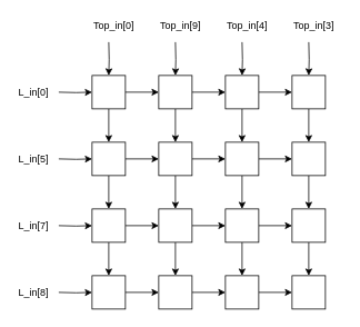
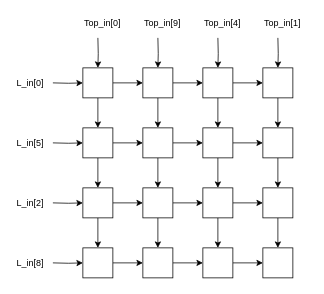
  <mxCell id="0" />
  <mxCell id="1" parent="0" />
  <mxCell id="2" style="edgeStyle=orthogonalEdgeStyle;rounded=0;orthogonalLoop=1;jettySize=auto;html=1;exitX=1;exitY=0.5;exitDx=0;exitDy=0;entryX=0;entryY=0.5;entryDx=0;entryDy=0;" edge="1" parent="1" source="6" target="10"><mxGeometry relative="1" as="geometry" /></mxCell>
  <mxCell id="3" value="" style="edgeStyle=orthogonalEdgeStyle;rounded=0;orthogonalLoop=1;jettySize=auto;html=1;" edge="1" parent="1" source="6" target="21"><mxGeometry relative="1" as="geometry" /></mxCell>
  <mxCell id="4" style="edgeStyle=orthogonalEdgeStyle;rounded=0;orthogonalLoop=1;jettySize=auto;html=1;exitX=0;exitY=0.5;exitDx=0;exitDy=0;entryX=0;entryY=0.5;entryDx=0;entryDy=0;" edge="1" parent="1" target="6"><mxGeometry relative="1" as="geometry"><mxPoint x="70" y="110" as="sourcePoint" /></mxGeometry></mxCell>
  <mxCell id="5" style="edgeStyle=orthogonalEdgeStyle;rounded=0;orthogonalLoop=1;jettySize=auto;html=1;exitX=0.5;exitY=0;exitDx=0;exitDy=0;entryX=0.5;entryY=0;entryDx=0;entryDy=0;" edge="1" parent="1" target="6"><mxGeometry relative="1" as="geometry"><mxPoint x="130" y="50" as="sourcePoint" /></mxGeometry></mxCell>
  <mxCell id="6" value="" style="rounded=0;whiteSpace=wrap;html=1;" vertex="1" parent="1"><mxGeometry x="110" y="90" width="40" height="40" as="geometry" /></mxCell>
  <mxCell id="7" style="edgeStyle=orthogonalEdgeStyle;rounded=0;orthogonalLoop=1;jettySize=auto;html=1;exitX=1;exitY=0.5;exitDx=0;exitDy=0;entryX=0;entryY=0.5;entryDx=0;entryDy=0;" edge="1" parent="1" source="10" target="14"><mxGeometry relative="1" as="geometry" /></mxCell>
  <mxCell id="8" style="edgeStyle=orthogonalEdgeStyle;rounded=0;orthogonalLoop=1;jettySize=auto;html=1;exitX=0.5;exitY=1;exitDx=0;exitDy=0;entryX=0.5;entryY=0;entryDx=0;entryDy=0;" edge="1" parent="1" source="10" target="24"><mxGeometry relative="1" as="geometry" /></mxCell>
  <mxCell id="9" style="edgeStyle=orthogonalEdgeStyle;rounded=0;orthogonalLoop=1;jettySize=auto;html=1;exitX=0.5;exitY=0;exitDx=0;exitDy=0;entryX=0.5;entryY=0;entryDx=0;entryDy=0;" edge="1" parent="1" target="10"><mxGeometry relative="1" as="geometry"><mxPoint x="210" y="50" as="sourcePoint" /></mxGeometry></mxCell>
  <mxCell id="10" value="" style="rounded=0;whiteSpace=wrap;html=1;" vertex="1" parent="1"><mxGeometry x="190" y="90" width="40" height="40" as="geometry" /></mxCell>
  <mxCell id="11" style="edgeStyle=orthogonalEdgeStyle;rounded=0;orthogonalLoop=1;jettySize=auto;html=1;exitX=1;exitY=0.5;exitDx=0;exitDy=0;entryX=0;entryY=0.5;entryDx=0;entryDy=0;" edge="1" parent="1" source="14" target="17"><mxGeometry relative="1" as="geometry" /></mxCell>
  <mxCell id="12" style="edgeStyle=orthogonalEdgeStyle;rounded=0;orthogonalLoop=1;jettySize=auto;html=1;exitX=0.5;exitY=1;exitDx=0;exitDy=0;entryX=0.5;entryY=0;entryDx=0;entryDy=0;" edge="1" parent="1" source="14" target="27"><mxGeometry relative="1" as="geometry" /></mxCell>
  <mxCell id="13" style="edgeStyle=orthogonalEdgeStyle;rounded=0;orthogonalLoop=1;jettySize=auto;html=1;exitX=0.5;exitY=0;exitDx=0;exitDy=0;entryX=0.5;entryY=0;entryDx=0;entryDy=0;" edge="1" parent="1" target="14"><mxGeometry relative="1" as="geometry"><mxPoint x="290" y="50" as="sourcePoint" /></mxGeometry></mxCell>
  <mxCell id="14" value="" style="rounded=0;whiteSpace=wrap;html=1;" vertex="1" parent="1"><mxGeometry x="270" y="90" width="40" height="40" as="geometry" /></mxCell>
  <mxCell id="15" style="edgeStyle=orthogonalEdgeStyle;rounded=0;orthogonalLoop=1;jettySize=auto;html=1;exitX=0.5;exitY=1;exitDx=0;exitDy=0;entryX=0.5;entryY=0;entryDx=0;entryDy=0;" edge="1" parent="1" source="17" target="29"><mxGeometry relative="1" as="geometry" /></mxCell>
  <mxCell id="16" style="edgeStyle=orthogonalEdgeStyle;rounded=0;orthogonalLoop=1;jettySize=auto;html=1;exitX=0.5;exitY=0;exitDx=0;exitDy=0;entryX=0.5;entryY=0;entryDx=0;entryDy=0;" edge="1" parent="1" target="17"><mxGeometry relative="1" as="geometry"><mxPoint x="370" y="50" as="sourcePoint" /></mxGeometry></mxCell>
  <mxCell id="17" value="" style="rounded=0;whiteSpace=wrap;html=1;" vertex="1" parent="1"><mxGeometry x="350" y="90" width="40" height="40" as="geometry" /></mxCell>
  <mxCell id="18" style="edgeStyle=orthogonalEdgeStyle;rounded=0;orthogonalLoop=1;jettySize=auto;html=1;exitX=1;exitY=0.5;exitDx=0;exitDy=0;entryX=0;entryY=0.5;entryDx=0;entryDy=0;" edge="1" parent="1" source="21" target="24"><mxGeometry relative="1" as="geometry" /></mxCell>
  <mxCell id="19" value="" style="edgeStyle=orthogonalEdgeStyle;rounded=0;orthogonalLoop=1;jettySize=auto;html=1;" edge="1" parent="1" source="21" target="33"><mxGeometry relative="1" as="geometry" /></mxCell>
  <mxCell id="20" style="edgeStyle=orthogonalEdgeStyle;rounded=0;orthogonalLoop=1;jettySize=auto;html=1;exitX=0;exitY=0.5;exitDx=0;exitDy=0;entryX=0;entryY=0.5;entryDx=0;entryDy=0;" edge="1" parent="1" target="21"><mxGeometry relative="1" as="geometry"><mxPoint x="70" y="190" as="sourcePoint" /></mxGeometry></mxCell>
  <mxCell id="21" value="" style="rounded=0;whiteSpace=wrap;html=1;" vertex="1" parent="1"><mxGeometry x="110" y="170" width="40" height="40" as="geometry" /></mxCell>
  <mxCell id="22" style="edgeStyle=orthogonalEdgeStyle;rounded=0;orthogonalLoop=1;jettySize=auto;html=1;exitX=1;exitY=0.5;exitDx=0;exitDy=0;entryX=0;entryY=0.5;entryDx=0;entryDy=0;" edge="1" parent="1" source="24" target="27"><mxGeometry relative="1" as="geometry" /></mxCell>
  <mxCell id="23" value="" style="edgeStyle=orthogonalEdgeStyle;rounded=0;orthogonalLoop=1;jettySize=auto;html=1;" edge="1" parent="1" source="24" target="36"><mxGeometry relative="1" as="geometry" /></mxCell>
  <mxCell id="24" value="" style="rounded=0;whiteSpace=wrap;html=1;" vertex="1" parent="1"><mxGeometry x="190" y="170" width="40" height="40" as="geometry" /></mxCell>
  <mxCell id="25" style="edgeStyle=orthogonalEdgeStyle;rounded=0;orthogonalLoop=1;jettySize=auto;html=1;exitX=1;exitY=0.5;exitDx=0;exitDy=0;entryX=0;entryY=0.5;entryDx=0;entryDy=0;" edge="1" parent="1" source="27" target="29"><mxGeometry relative="1" as="geometry" /></mxCell>
  <mxCell id="26" value="" style="edgeStyle=orthogonalEdgeStyle;rounded=0;orthogonalLoop=1;jettySize=auto;html=1;" edge="1" parent="1" source="27" target="39"><mxGeometry relative="1" as="geometry" /></mxCell>
  <mxCell id="27" value="" style="rounded=0;whiteSpace=wrap;html=1;" vertex="1" parent="1"><mxGeometry x="270" y="170" width="40" height="40" as="geometry" /></mxCell>
  <mxCell id="28" value="" style="edgeStyle=orthogonalEdgeStyle;rounded=0;orthogonalLoop=1;jettySize=auto;html=1;" edge="1" parent="1" source="29" target="41"><mxGeometry relative="1" as="geometry" /></mxCell>
  <mxCell id="29" value="" style="rounded=0;whiteSpace=wrap;html=1;" vertex="1" parent="1"><mxGeometry x="350" y="170" width="40" height="40" as="geometry" /></mxCell>
  <mxCell id="30" style="edgeStyle=orthogonalEdgeStyle;rounded=0;orthogonalLoop=1;jettySize=auto;html=1;exitX=1;exitY=0.5;exitDx=0;exitDy=0;entryX=0;entryY=0.5;entryDx=0;entryDy=0;" edge="1" parent="1" source="33" target="36"><mxGeometry relative="1" as="geometry" /></mxCell>
  <mxCell id="31" value="" style="edgeStyle=orthogonalEdgeStyle;rounded=0;orthogonalLoop=1;jettySize=auto;html=1;" edge="1" parent="1" source="33" target="44"><mxGeometry relative="1" as="geometry" /></mxCell>
  <mxCell id="32" style="edgeStyle=orthogonalEdgeStyle;rounded=0;orthogonalLoop=1;jettySize=auto;html=1;exitX=0;exitY=0.5;exitDx=0;exitDy=0;entryX=0;entryY=0.5;entryDx=0;entryDy=0;" edge="1" parent="1" target="33"><mxGeometry relative="1" as="geometry"><mxPoint x="70" y="270" as="sourcePoint" /></mxGeometry></mxCell>
  <mxCell id="33" value="" style="rounded=0;whiteSpace=wrap;html=1;" vertex="1" parent="1"><mxGeometry x="110" y="250" width="40" height="40" as="geometry" /></mxCell>
  <mxCell id="34" style="edgeStyle=orthogonalEdgeStyle;rounded=0;orthogonalLoop=1;jettySize=auto;html=1;exitX=1;exitY=0.5;exitDx=0;exitDy=0;entryX=0;entryY=0.5;entryDx=0;entryDy=0;" edge="1" parent="1" source="36" target="39"><mxGeometry relative="1" as="geometry" /></mxCell>
  <mxCell id="35" style="edgeStyle=orthogonalEdgeStyle;rounded=0;orthogonalLoop=1;jettySize=auto;html=1;exitX=0.5;exitY=1;exitDx=0;exitDy=0;entryX=0.5;entryY=0;entryDx=0;entryDy=0;" edge="1" parent="1" source="36" target="46"><mxGeometry relative="1" as="geometry" /></mxCell>
  <mxCell id="36" value="" style="rounded=0;whiteSpace=wrap;html=1;" vertex="1" parent="1"><mxGeometry x="190" y="250" width="40" height="40" as="geometry" /></mxCell>
  <mxCell id="37" style="edgeStyle=orthogonalEdgeStyle;rounded=0;orthogonalLoop=1;jettySize=auto;html=1;exitX=1;exitY=0.5;exitDx=0;exitDy=0;entryX=0;entryY=0.5;entryDx=0;entryDy=0;" edge="1" parent="1" source="39" target="41"><mxGeometry relative="1" as="geometry" /></mxCell>
  <mxCell id="38" style="edgeStyle=orthogonalEdgeStyle;rounded=0;orthogonalLoop=1;jettySize=auto;html=1;exitX=0.5;exitY=1;exitDx=0;exitDy=0;entryX=0.5;entryY=0;entryDx=0;entryDy=0;" edge="1" parent="1" source="39" target="48"><mxGeometry relative="1" as="geometry" /></mxCell>
  <mxCell id="39" value="" style="rounded=0;whiteSpace=wrap;html=1;" vertex="1" parent="1"><mxGeometry x="270" y="250" width="40" height="40" as="geometry" /></mxCell>
  <mxCell id="40" style="edgeStyle=orthogonalEdgeStyle;rounded=0;orthogonalLoop=1;jettySize=auto;html=1;exitX=0.5;exitY=1;exitDx=0;exitDy=0;entryX=0.5;entryY=0;entryDx=0;entryDy=0;" edge="1" parent="1" source="41" target="49"><mxGeometry relative="1" as="geometry" /></mxCell>
  <mxCell id="41" value="" style="rounded=0;whiteSpace=wrap;html=1;" vertex="1" parent="1"><mxGeometry x="350" y="250" width="40" height="40" as="geometry" /></mxCell>
  <mxCell id="42" style="edgeStyle=orthogonalEdgeStyle;rounded=0;orthogonalLoop=1;jettySize=auto;html=1;exitX=1;exitY=0.5;exitDx=0;exitDy=0;entryX=0;entryY=0.5;entryDx=0;entryDy=0;" edge="1" parent="1" source="44" target="46"><mxGeometry relative="1" as="geometry" /></mxCell>
  <mxCell id="43" style="edgeStyle=orthogonalEdgeStyle;rounded=0;orthogonalLoop=1;jettySize=auto;html=1;exitX=0;exitY=0.5;exitDx=0;exitDy=0;entryX=0;entryY=0.5;entryDx=0;entryDy=0;" edge="1" parent="1" target="44"><mxGeometry relative="1" as="geometry"><mxPoint x="70" y="350" as="sourcePoint" /></mxGeometry></mxCell>
  <mxCell id="44" value="" style="rounded=0;whiteSpace=wrap;html=1;" vertex="1" parent="1"><mxGeometry x="110" y="330" width="40" height="40" as="geometry" /></mxCell>
  <mxCell id="45" style="edgeStyle=orthogonalEdgeStyle;rounded=0;orthogonalLoop=1;jettySize=auto;html=1;exitX=1;exitY=0.5;exitDx=0;exitDy=0;entryX=0;entryY=0.5;entryDx=0;entryDy=0;" edge="1" parent="1" source="46" target="48"><mxGeometry relative="1" as="geometry" /></mxCell>
  <mxCell id="46" value="" style="rounded=0;whiteSpace=wrap;html=1;" vertex="1" parent="1"><mxGeometry x="190" y="330" width="40" height="40" as="geometry" /></mxCell>
  <mxCell id="47" style="edgeStyle=orthogonalEdgeStyle;rounded=0;orthogonalLoop=1;jettySize=auto;html=1;exitX=1;exitY=0.5;exitDx=0;exitDy=0;entryX=0;entryY=0.5;entryDx=0;entryDy=0;" edge="1" parent="1" source="48" target="49"><mxGeometry relative="1" as="geometry" /></mxCell>
  <mxCell id="48" value="" style="rounded=0;whiteSpace=wrap;html=1;" vertex="1" parent="1"><mxGeometry x="270" y="330" width="40" height="40" as="geometry" /></mxCell>
  <mxCell id="49" value="" style="rounded=0;whiteSpace=wrap;html=1;" vertex="1" parent="1"><mxGeometry x="350" y="330" width="40" height="40" as="geometry" /></mxCell>
  <mxCell id="50" value="Top_in[0]" style="text;html=1;resizable=0;points=[];autosize=1;align=left;verticalAlign=top;spacingTop=-4;" vertex="1" parent="1"><mxGeometry x="110" y="21" width="60" height="20" as="geometry" /></mxCell>
  <mxCell id="51" value="Top_in[9]" style="text;html=1;resizable=0;points=[];autosize=1;align=left;verticalAlign=top;spacingTop=-4;" vertex="1" parent="1"><mxGeometry x="190" y="21" width="60" height="20" as="geometry" /></mxCell>
  <mxCell id="52" value="Top_in[4]" style="text;html=1;resizable=0;points=[];autosize=1;align=left;verticalAlign=top;spacingTop=-4;" vertex="1" parent="1"><mxGeometry x="270" y="21" width="60" height="20" as="geometry" /></mxCell>
- <mxCell id="53" value="Top_in[3]" style="text;html=1;resizable=0;points=[];autosize=1;align=left;verticalAlign=top;spacingTop=-4;" vertex="1" parent="1"><mxGeometry x="350" y="20" width="60" height="20" as="geometry" /></mxCell>
+ <mxCell id="53" value="Top_in[1]" style="text;html=1;resizable=0;points=[];autosize=1;align=left;verticalAlign=top;spacingTop=-4;" vertex="1" parent="1"><mxGeometry x="350" y="20" width="60" height="20" as="geometry" /></mxCell>
  <mxCell id="54" value="L_in[0]" style="text;html=1;resizable=0;points=[];autosize=1;align=left;verticalAlign=top;spacingTop=-4;" vertex="1" parent="1"><mxGeometry x="20" y="100" width="50" height="20" as="geometry" /></mxCell>
  <mxCell id="55" value="L_in[5]" style="text;html=1;resizable=0;points=[];autosize=1;align=left;verticalAlign=top;spacingTop=-4;" vertex="1" parent="1"><mxGeometry x="20" y="180" width="50" height="20" as="geometry" /></mxCell>
- <mxCell id="56" value="L_in[7]" style="text;html=1;resizable=0;points=[];autosize=1;align=left;verticalAlign=top;spacingTop=-4;" vertex="1" parent="1"><mxGeometry x="20" y="260" width="50" height="20" as="geometry" /></mxCell>
+ <mxCell id="56" value="L_in[2]" style="text;html=1;resizable=0;points=[];autosize=1;align=left;verticalAlign=top;spacingTop=-4;" vertex="1" parent="1"><mxGeometry x="20" y="260" width="50" height="20" as="geometry" /></mxCell>
  <mxCell id="57" value="L_in[8]" style="text;html=1;resizable=0;points=[];autosize=1;align=left;verticalAlign=top;spacingTop=-4;" vertex="1" parent="1"><mxGeometry x="20" y="340" width="50" height="20" as="geometry" /></mxCell>
